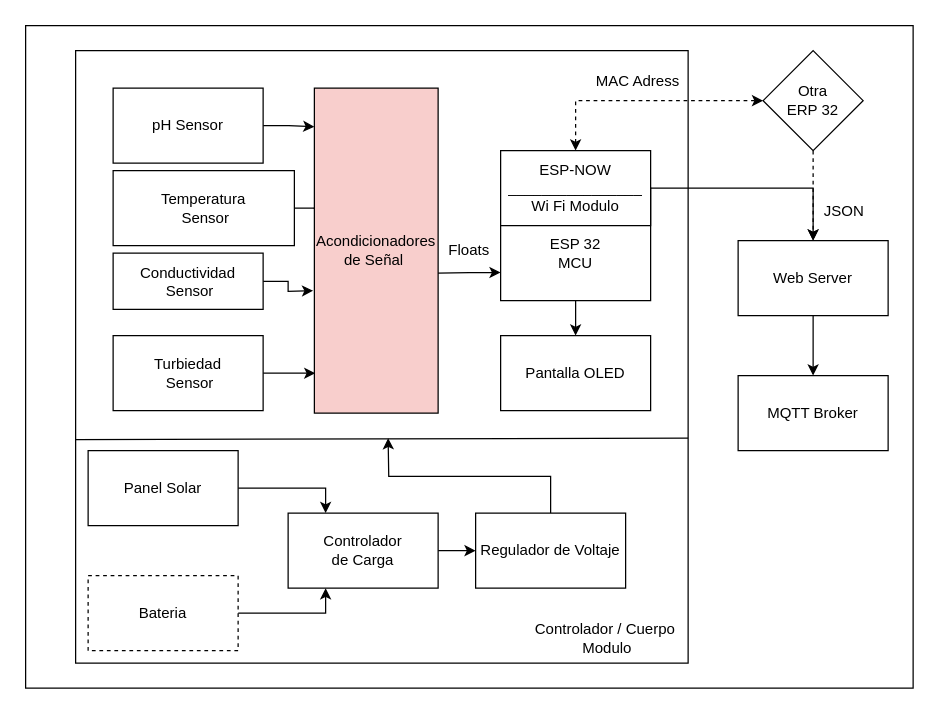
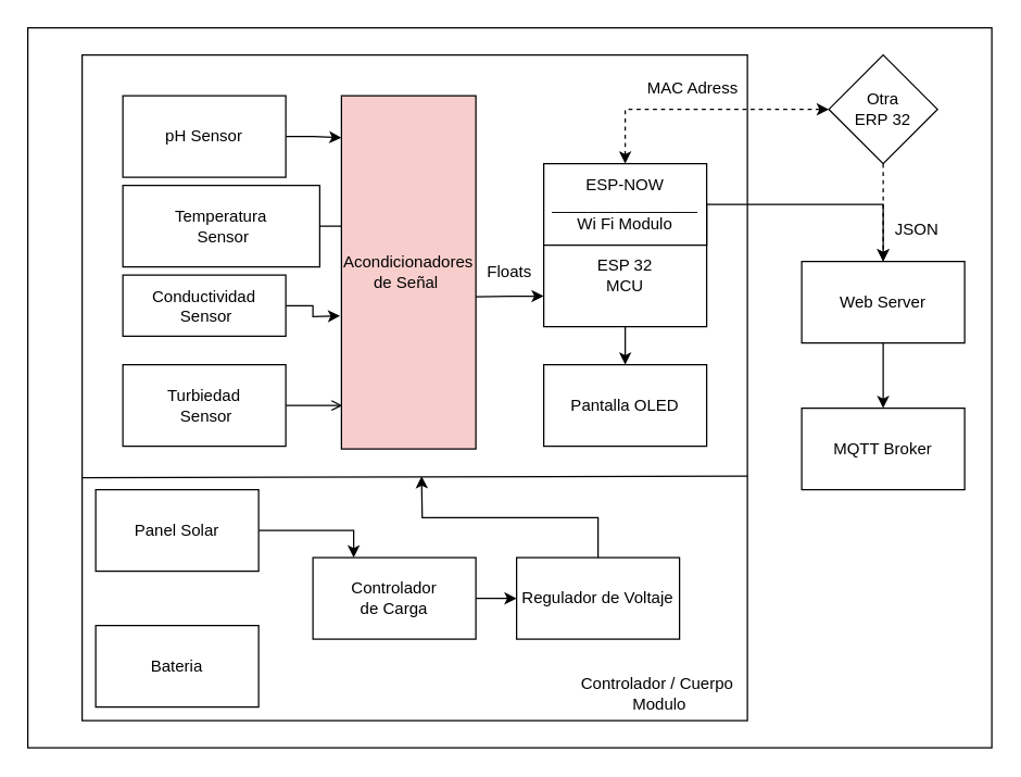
  <mxCell id="0" />
  <mxCell id="1" parent="0" />
  <mxCell id="2" value="" style="rounded=0;whiteSpace=wrap;html=1;" vertex="1" parent="1"><mxGeometry x="60" y="40" width="490" height="310" as="geometry" /></mxCell>
  <mxCell id="3" value="" style="rounded=0;whiteSpace=wrap;html=1;" vertex="1" parent="1"><mxGeometry x="20" y="20" width="710" height="530" as="geometry" /></mxCell>
  <mxCell id="4" value="" style="rounded=0;whiteSpace=wrap;html=1;" vertex="1" parent="1"><mxGeometry x="60" y="40" width="490" height="490" as="geometry" /></mxCell>
  <mxCell id="5" style="edgeStyle=orthogonalEdgeStyle;rounded=0;orthogonalLoop=1;jettySize=auto;html=1;exitX=0.5;exitY=1;exitDx=0;exitDy=0;" edge="1" parent="1" source="7" target="30"><mxGeometry relative="1" as="geometry" /></mxCell>
  <mxCell id="6" style="edgeStyle=orthogonalEdgeStyle;rounded=0;orthogonalLoop=1;jettySize=auto;html=1;exitX=0;exitY=0.75;exitDx=0;exitDy=0;entryX=0.996;entryY=0.569;entryDx=0;entryDy=0;entryPerimeter=0;endArrow=none;endFill=0;startArrow=classic;startFill=1;" edge="1" parent="1" source="7" target="16"><mxGeometry relative="1" as="geometry" /></mxCell>
  <mxCell id="7" value="&lt;br&gt;ESP 32&lt;br&gt;MCU" style="rounded=0;whiteSpace=wrap;html=1;" vertex="1" parent="1"><mxGeometry x="400" y="150" width="120" height="90" as="geometry" /></mxCell>
  <mxCell id="8" style="edgeStyle=orthogonalEdgeStyle;rounded=0;orthogonalLoop=1;jettySize=auto;html=1;entryX=0;entryY=0.119;entryDx=0;entryDy=0;entryPerimeter=0;" edge="1" parent="1" source="9" target="16"><mxGeometry relative="1" as="geometry" /></mxCell>
  <mxCell id="9" value="pH Sensor" style="rounded=0;whiteSpace=wrap;html=1;" vertex="1" parent="1"><mxGeometry x="90" y="70" width="120" height="60" as="geometry" /></mxCell>
  <mxCell id="10" style="edgeStyle=orthogonalEdgeStyle;rounded=0;orthogonalLoop=1;jettySize=auto;html=1;" edge="1" parent="1" source="11"><mxGeometry relative="1" as="geometry"><mxPoint x="250" y="166" as="targetPoint" /></mxGeometry></mxCell>
  <mxCell id="11" value="Temperatura&lt;br&gt;&amp;nbsp;Sensor" style="rounded=0;whiteSpace=wrap;html=1;" vertex="1" parent="1"><mxGeometry x="90" y="136" width="145" height="60" as="geometry" /></mxCell>
  <mxCell id="12" style="edgeStyle=orthogonalEdgeStyle;rounded=0;orthogonalLoop=1;jettySize=auto;html=1;exitX=1;exitY=0.5;exitDx=0;exitDy=0;" edge="1" parent="1" source="13"><mxGeometry relative="1" as="geometry"><mxPoint x="250" y="232" as="targetPoint" /></mxGeometry></mxCell>
  <mxCell id="13" value="Conductividad&lt;br&gt;&amp;nbsp;Sensor" style="rounded=0;whiteSpace=wrap;html=1;" vertex="1" parent="1"><mxGeometry x="90" y="202" width="120" height="45" as="geometry" /></mxCell>
- <mxCell id="14" style="edgeStyle=orthogonalEdgeStyle;rounded=0;orthogonalLoop=1;jettySize=auto;html=1;exitX=1;exitY=0.5;exitDx=0;exitDy=0;entryX=0.008;entryY=0.877;entryDx=0;entryDy=0;entryPerimeter=0;" edge="1" parent="1" source="15" target="16"><mxGeometry relative="1" as="geometry" /></mxCell>
+ <mxCell id="14" style="edgeStyle=orthogonalEdgeStyle;rounded=0;orthogonalLoop=1;jettySize=auto;html=1;exitX=1;exitY=0.5;exitDx=0;exitDy=0;entryX=0.008;entryY=0.877;entryDx=0;entryDy=0;entryPerimeter=0;endArrow=open;" edge="1" parent="1" source="15" target="16"><mxGeometry relative="1" as="geometry" /></mxCell>
  <mxCell id="15" value="Turbiedad&lt;br&gt;&amp;nbsp;Sensor" style="rounded=0;whiteSpace=wrap;html=1;" vertex="1" parent="1"><mxGeometry x="90" y="268" width="120" height="60" as="geometry" /></mxCell>
  <mxCell id="16" value="Acondicionadores de Señal&amp;nbsp;" style="rounded=0;whiteSpace=wrap;html=1;fillColor=#f8cecc;" vertex="1" parent="1"><mxGeometry x="251" y="70" width="99" height="260" as="geometry" /></mxCell>
  <mxCell id="17" style="edgeStyle=orthogonalEdgeStyle;rounded=0;orthogonalLoop=1;jettySize=auto;html=1;exitX=1;exitY=0.5;exitDx=0;exitDy=0;entryX=0.5;entryY=0;entryDx=0;entryDy=0;" edge="1" parent="1" source="19" target="21"><mxGeometry relative="1" as="geometry"><mxPoint x="600" y="190" as="targetPoint" /></mxGeometry></mxCell>
  <mxCell id="18" style="edgeStyle=orthogonalEdgeStyle;rounded=0;orthogonalLoop=1;jettySize=auto;html=1;exitX=0.5;exitY=0;exitDx=0;exitDy=0;startArrow=classic;startFill=1;dashed=1;" edge="1" parent="1" source="19" target="35"><mxGeometry relative="1" as="geometry" /></mxCell>
  <mxCell id="19" value="ESP-NOW&lt;br&gt;________________&lt;br&gt;Wi Fi Modulo" style="rounded=0;whiteSpace=wrap;html=1;" vertex="1" parent="1"><mxGeometry x="400" y="120" width="120" height="60" as="geometry" /></mxCell>
  <mxCell id="20" style="edgeStyle=orthogonalEdgeStyle;rounded=0;orthogonalLoop=1;jettySize=auto;html=1;exitX=0.5;exitY=1;exitDx=0;exitDy=0;entryX=0.5;entryY=0;entryDx=0;entryDy=0;" edge="1" parent="1" source="21" target="32"><mxGeometry relative="1" as="geometry" /></mxCell>
  <mxCell id="21" value="Web Server" style="rounded=0;whiteSpace=wrap;html=1;" vertex="1" parent="1"><mxGeometry x="590" y="192" width="120" height="60" as="geometry" /></mxCell>
  <mxCell id="22" style="edgeStyle=orthogonalEdgeStyle;rounded=0;orthogonalLoop=1;jettySize=auto;html=1;exitX=1;exitY=0.5;exitDx=0;exitDy=0;entryX=0.25;entryY=0;entryDx=0;entryDy=0;" edge="1" parent="1" source="23" target="27"><mxGeometry relative="1" as="geometry" /></mxCell>
  <mxCell id="23" value="Panel Solar" style="rounded=0;whiteSpace=wrap;html=1;" vertex="1" parent="1"><mxGeometry x="70" y="360" width="120" height="60" as="geometry" /></mxCell>
- <mxCell id="24" style="edgeStyle=orthogonalEdgeStyle;rounded=0;orthogonalLoop=1;jettySize=auto;html=1;exitX=1;exitY=0.5;exitDx=0;exitDy=0;entryX=0.25;entryY=1;entryDx=0;entryDy=0;" edge="1" parent="1" source="25" target="27"><mxGeometry relative="1" as="geometry" /></mxCell>
- <mxCell id="25" value="Bateria" style="rounded=0;whiteSpace=wrap;html=1;dashed=1;" vertex="1" parent="1"><mxGeometry x="70" y="460" width="120" height="60" as="geometry" /></mxCell>
+ <mxCell id="25" value="Bateria" style="rounded=0;whiteSpace=wrap;html=1;" vertex="1" parent="1"><mxGeometry x="70" y="460" width="120" height="60" as="geometry" /></mxCell>
  <mxCell id="26" style="edgeStyle=orthogonalEdgeStyle;rounded=0;orthogonalLoop=1;jettySize=auto;html=1;exitX=1;exitY=0.5;exitDx=0;exitDy=0;entryX=0;entryY=0.5;entryDx=0;entryDy=0;" edge="1" parent="1" source="27" target="29"><mxGeometry relative="1" as="geometry" /></mxCell>
  <mxCell id="27" value="Controlador &lt;br&gt;de Carga" style="rounded=0;whiteSpace=wrap;html=1;" vertex="1" parent="1"><mxGeometry x="230" y="410" width="120" height="60" as="geometry" /></mxCell>
  <mxCell id="28" style="edgeStyle=orthogonalEdgeStyle;rounded=0;orthogonalLoop=1;jettySize=auto;html=1;exitX=0.5;exitY=0;exitDx=0;exitDy=0;" edge="1" parent="1" source="29"><mxGeometry relative="1" as="geometry"><mxPoint x="310" y="350" as="targetPoint" /></mxGeometry></mxCell>
  <mxCell id="29" value="Regulador de Voltaje" style="rounded=0;whiteSpace=wrap;html=1;" vertex="1" parent="1"><mxGeometry x="380" y="410" width="120" height="60" as="geometry" /></mxCell>
  <mxCell id="30" value="Pantalla OLED" style="rounded=0;whiteSpace=wrap;html=1;" vertex="1" parent="1"><mxGeometry x="400" y="268" width="120" height="60" as="geometry" /></mxCell>
  <mxCell id="31" value="Controlador / Cuerpo&amp;nbsp;&lt;br&gt;Modulo" style="text;html=1;align=center;verticalAlign=middle;resizable=0;points=[];autosize=1;strokeColor=none;fillColor=none;" vertex="1" parent="1"><mxGeometry x="420" y="490" width="130" height="40" as="geometry" /></mxCell>
  <mxCell id="32" value="MQTT Broker" style="rounded=0;whiteSpace=wrap;html=1;" vertex="1" parent="1"><mxGeometry x="590" y="300" width="120" height="60" as="geometry" /></mxCell>
  <mxCell id="33" value="JSON" style="text;html=1;strokeColor=none;fillColor=none;align=center;verticalAlign=middle;whiteSpace=wrap;rounded=0;" vertex="1" parent="1"><mxGeometry x="645" y="154" width="60" height="30" as="geometry" /></mxCell>
  <mxCell id="34" style="edgeStyle=orthogonalEdgeStyle;rounded=0;orthogonalLoop=1;jettySize=auto;html=1;exitX=0.5;exitY=1;exitDx=0;exitDy=0;dashed=1;" edge="1" parent="1" source="35" target="21"><mxGeometry relative="1" as="geometry" /></mxCell>
  <mxCell id="35" value="Otra&lt;br&gt;ERP 32" style="rhombus;whiteSpace=wrap;html=1;" vertex="1" parent="1"><mxGeometry x="610" y="40" width="80" height="80" as="geometry" /></mxCell>
  <mxCell id="36" value="MAC Adress" style="text;html=1;strokeColor=none;fillColor=none;align=center;verticalAlign=middle;whiteSpace=wrap;rounded=0;" vertex="1" parent="1"><mxGeometry x="470" y="50" width="80" height="30" as="geometry" /></mxCell>
  <mxCell id="37" value="Floats" style="text;html=1;strokeColor=none;fillColor=none;align=center;verticalAlign=middle;whiteSpace=wrap;rounded=0;" vertex="1" parent="1"><mxGeometry x="345" y="185" width="60" height="30" as="geometry" /></mxCell>
  <mxCell id="38" value="" style="endArrow=none;html=1;rounded=0;entryX=1;entryY=0.612;entryDx=0;entryDy=0;entryPerimeter=0;" edge="1" parent="1"><mxGeometry width="50" height="50" relative="1" as="geometry"><mxPoint x="60" y="351.12" as="sourcePoint" /><mxPoint x="550" y="350" as="targetPoint" /></mxGeometry></mxCell>
